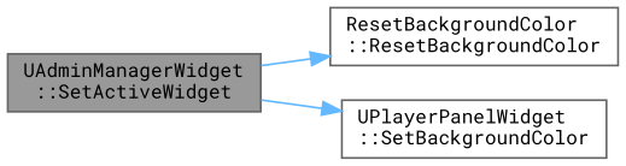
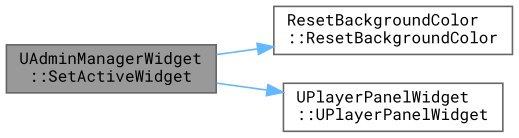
  digraph {
    fontname="Roboto Mono"
    rankdir=LR
    node [color=grey40 fillcolor=white fontname="Roboto Mono" fontsize=10 shape=box style=filled]
    edge [color=steelblue1 fontname="Roboto Mono" fontsize=10 labelfontname=Helvetica labelfontsize=10 style=solid]
    n1 [color=gray40 fillcolor=grey60 fontcolor=black height=0.2 label="UAdminManagerWidget\l::SetActiveWidget" width=0.4]
    n2 [height=0.2 label="ResetBackgroundColor\l::ResetBackgroundColor" width=0.4]
-   n3 [height=0.2 label="UPlayerPanelWidget\l::SetBackgroundColor" width=0.4]
+   n3 [height=0.2 label="UPlayerPanelWidget\l::UPlayerPanelWidget" width=0.4]
    n1 -> n2
    n1 -> n3
  }
